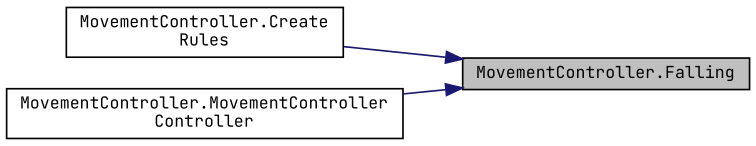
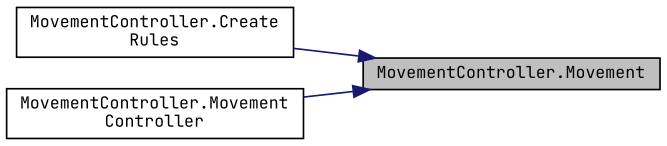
  digraph {
    fontname="JetBrains Mono"
    rankdir=RL
    node [color=black fillcolor=white fontname="JetBrains Mono" fontsize=10 shape=record style=filled]
    edge [color=midnightblue dir=back fontname="JetBrains Mono" fontsize=10 labelfontname=Helvetica labelfontsize=10 style=solid]
-   n1 [fillcolor=grey75 fontcolor=black height=0.2 label="MovementController.Falling" width=0.4]
+   n1 [fillcolor=grey75 fontcolor=black height=0.2 label="MovementController.Movement" width=0.4]
    n2 [height=0.2 label="MovementController.Create\lRules" width=0.4]
-   n3 [height=0.2 label="MovementController.MovementController\lController" width=0.4]
+   n3 [height=0.2 label="MovementController.Movement\lController" width=0.4]
    n1 -> n2
    n1 -> n3
  }
